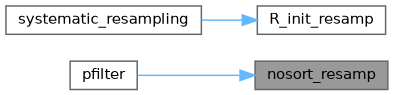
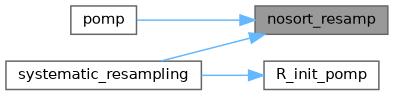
  digraph {
    rankdir=RL
    node [color=grey40 fillcolor=white fontname=Helvetica fontsize=10 shape=box style=filled]
    edge [color=steelblue1 dir=back fontname=Helvetica fontsize=10 labelfontname=Helvetica labelfontsize=10 style=solid]
    n1 [color=gray40 fillcolor=grey60 fontcolor=black height=0.2 label=nosort_resamp width=0.4]
-   n2 [height=0.2 label=pfilter width=0.4]
+   n2 [height=0.2 label=pomp width=0.4]
    n3 [height=0.2 label=systematic_resampling width=0.4]
-   n4 [height=0.2 label=R_init_resamp width=0.4]
+   n4 [height=0.2 label=R_init_pomp width=0.4]
    n1 -> n2
+   n1 -> n3
    n4 -> n3
  }
